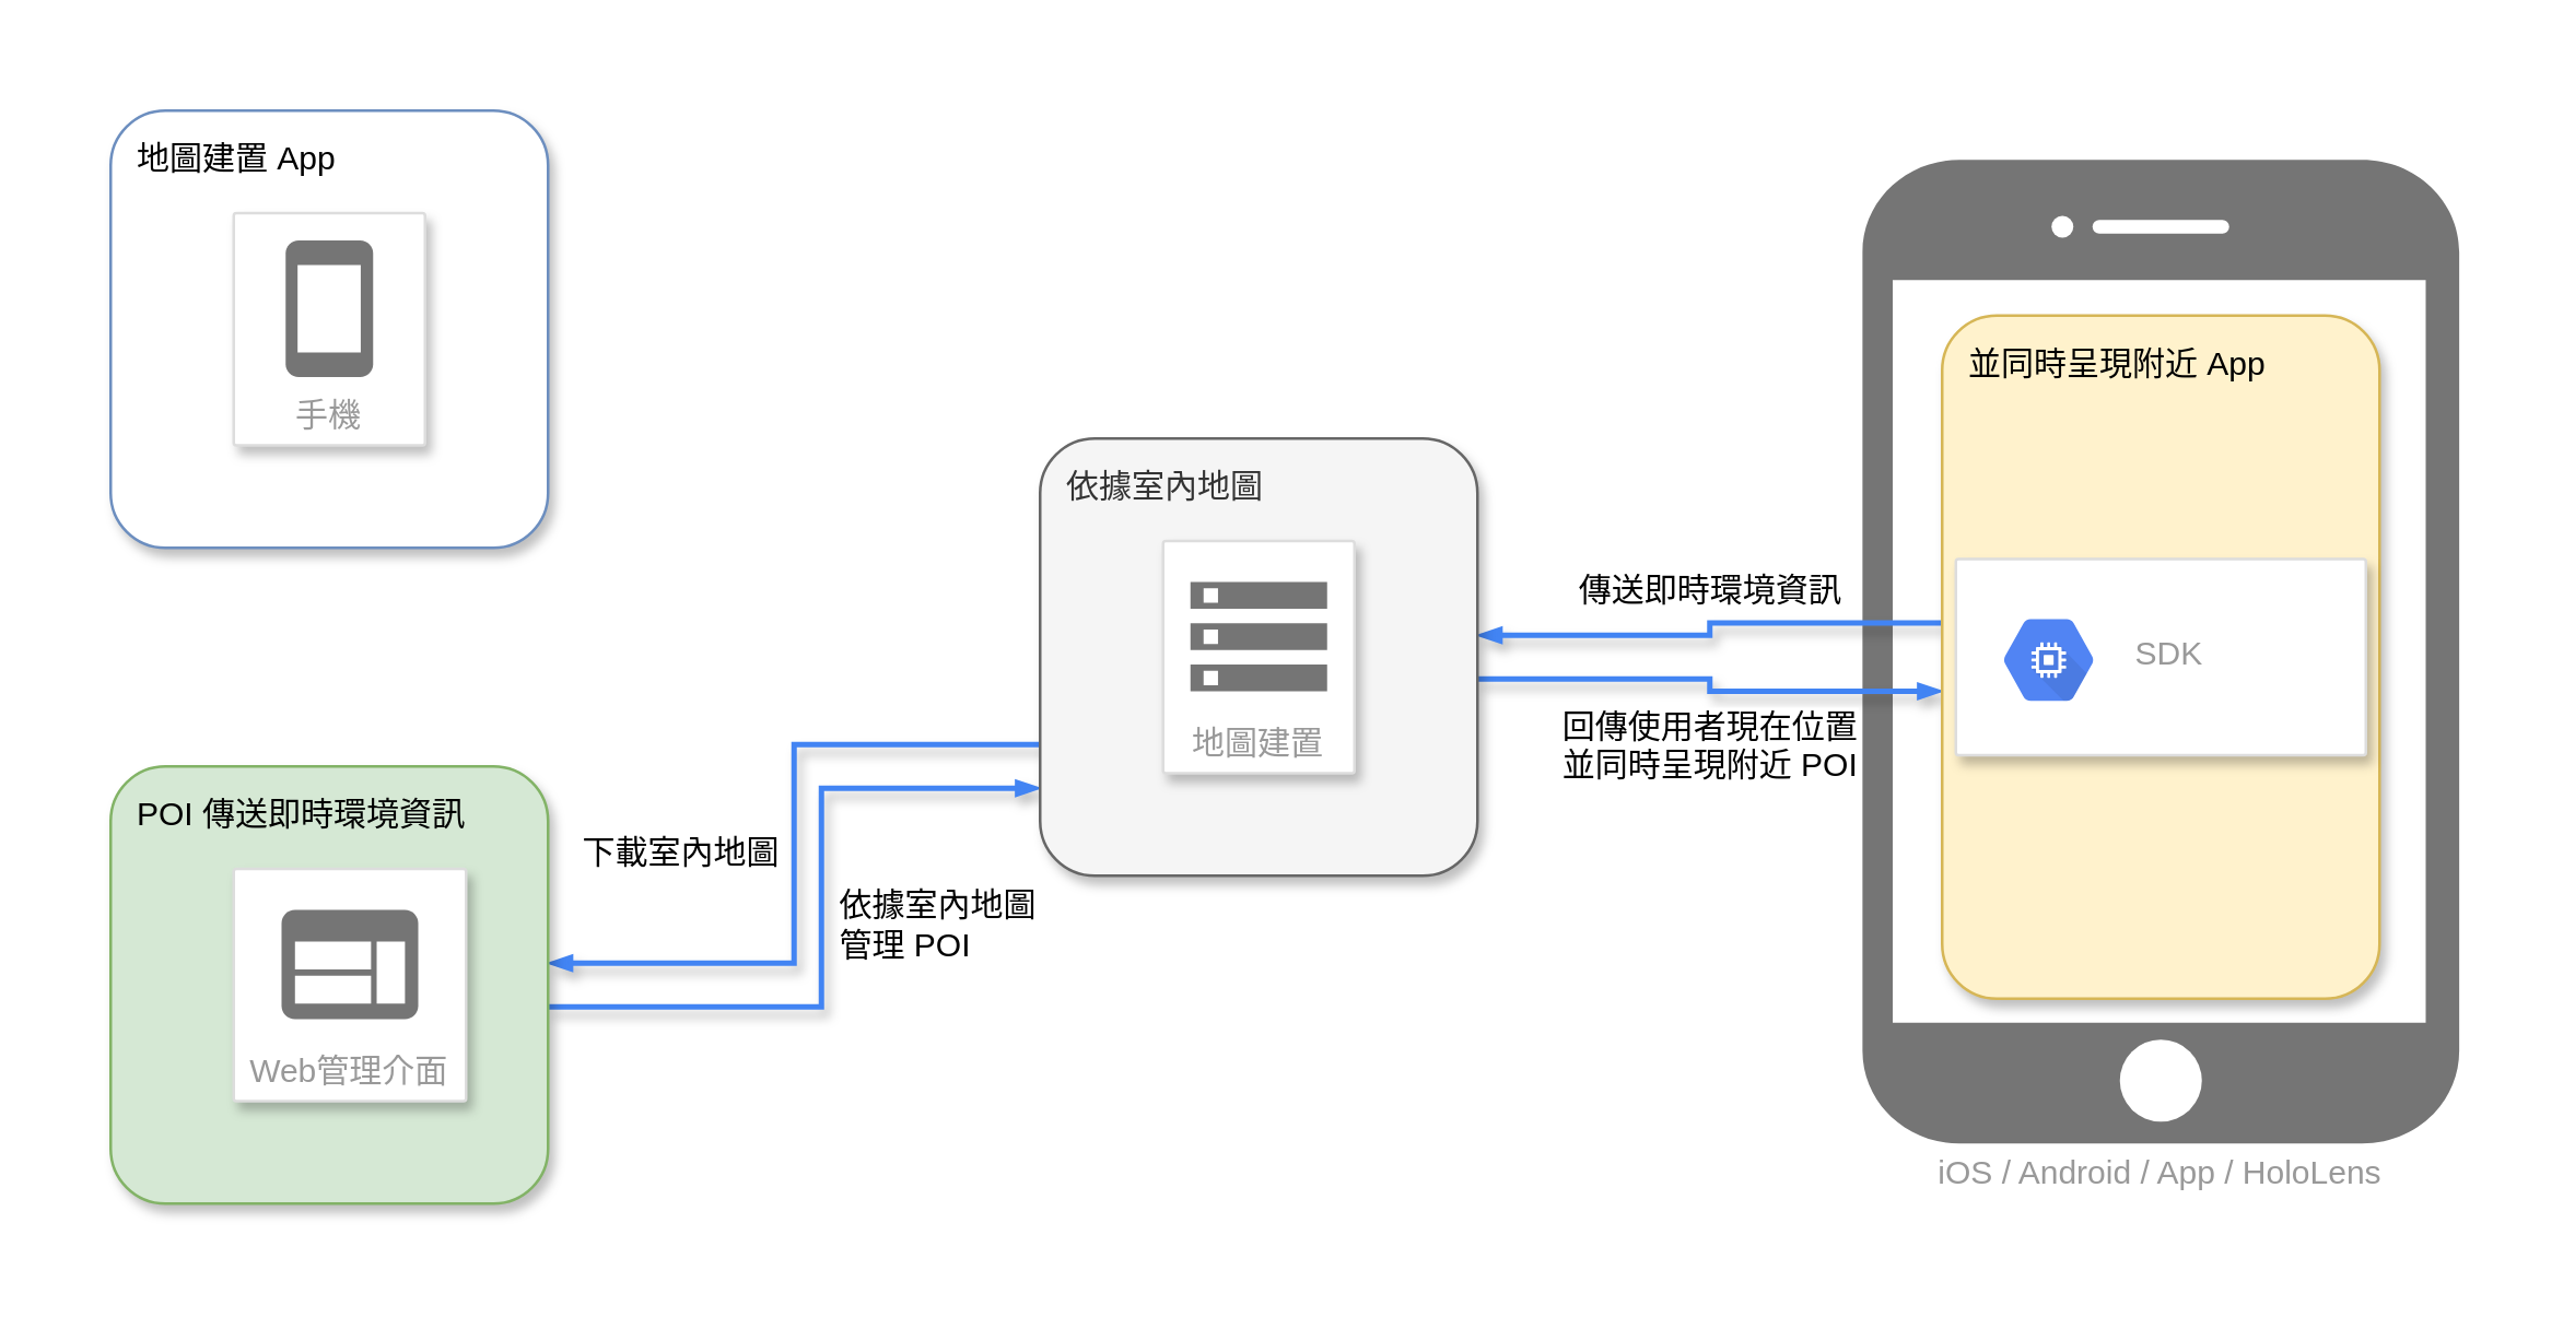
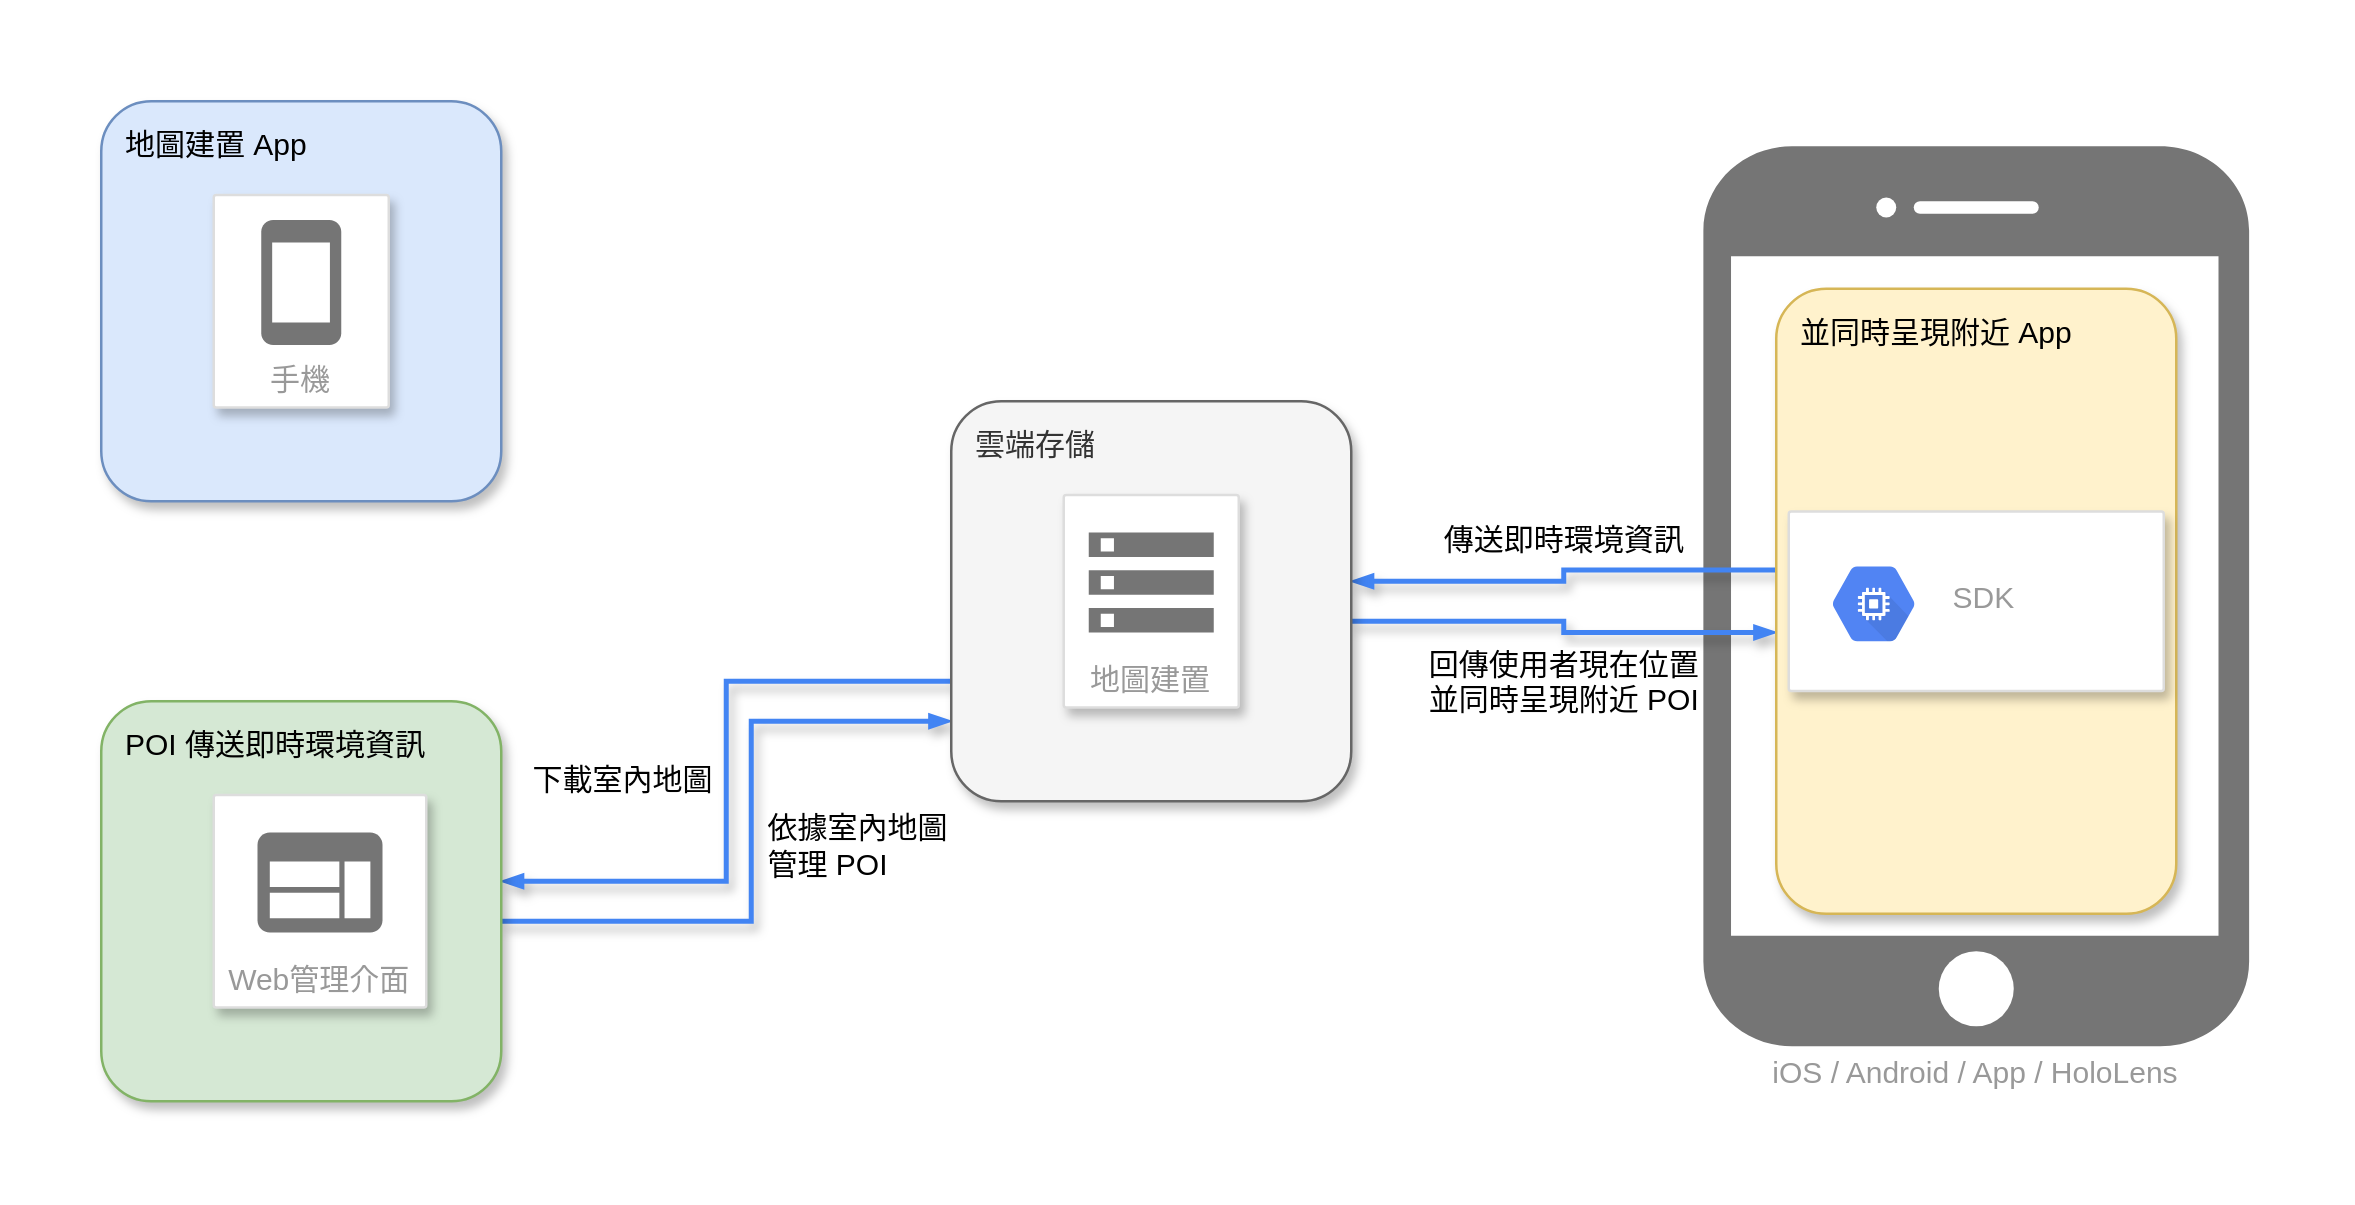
  <mxCell id="0" />
  <mxCell id="1" parent="0" />
  <mxCell id="2" value="" style="rounded=0;whiteSpace=wrap;html=1;shadow=1;glass=0;comic=0;fillColor=none;strokeColor=none;" parent="1" vertex="1"><mxGeometry x="20" y="20" width="900" height="440" as="geometry" /></mxCell>
  <mxCell id="3" value="iOS / Android / App / HoloLens" style="strokeColor=none;shadow=1;strokeWidth=1;rounded=1;absoluteArcSize=1;arcSize=2;labelPosition=center;verticalLabelPosition=middle;align=center;verticalAlign=bottom;spacingLeft=0;fontColor=#999999;fontSize=12;whiteSpace=wrap;spacingBottom=2;fillColor=none;" parent="1" vertex="1"><mxGeometry x="675" y="50" width="230" height="390" as="geometry" /></mxCell>
  <mxCell id="4" value="" style="dashed=0;connectable=0;html=1;fillColor=#757575;strokeColor=none;shape=stencil(rZXdboMwDIWfJrcRsSlllxNbr/cKjKYjGk1QoD+8/QJJGSRjAqmoEuIYO/5OHEowa8q85gSivKl50RJ8IwDXXIv8szIymEhpRYxpGltF5mduxY9SSfda02r1zW/i2LoEIUuuRWujN6sBUIa9gu8kejV6/8OsUFKa1YWSDYGDFzwpzb+0usjjLPAI13m/YBB4hM/q2uPdHQSFvW2os0I0PB3+KVAJOSnA9jTdbaxQXLTtgbkaLzRxXdzB+cKcL0bCQOrYdKmoc0mMxolT0MNbDzRdxhVhdJdshpoSQMiJoX0uEZFiOgebjNpINkrr0WJ/s9cVCchGm0cwD8oDmnQPISNucdkbvjnNms0OZs+bu182DExjwZjBfA5x9QmoVMP/fgUzoy+cYXP2RVUt5fWxQlVKm0d7H7ohgKfhWuxq4zcDaAQz441FW3dutOxZFTDaPj4ByLoiT928ISP4og+q/ScahB8=);part=1;" parent="3" vertex="1"><mxGeometry x="0.5" width="240" height="360" relative="1" as="geometry"><mxPoint x="-120" y="8" as="offset" /></mxGeometry></mxCell>
  <mxCell id="5" value="依據室內地圖&lt;br&gt;管理 POI&amp;nbsp;" style="edgeStyle=orthogonalEdgeStyle;fontSize=12;endArrow=blockThin;endFill=1;rounded=0;strokeWidth=2;endSize=4;startSize=4;dashed=0;strokeColor=#4284F3;exitX=1;exitY=0.55;exitDx=0;exitDy=0;exitPerimeter=0;entryX=0;entryY=0.8;entryDx=0;entryDy=0;entryPerimeter=0;shadow=1;comic=0;html=1;labelBorderColor=none;spacingTop=0;labelPosition=right;verticalLabelPosition=middle;align=left;verticalAlign=middle;spacingLeft=5;" parent="1" source="14" target="18" edge="1"><mxGeometry width="100" relative="1" as="geometry"><mxPoint x="200.333" y="348.67" as="sourcePoint" /><mxPoint x="315" y="371.337" as="targetPoint" /><Array as="points"><mxPoint x="300" y="368" /><mxPoint x="300" y="288" /></Array></mxGeometry></mxCell>
  <mxCell id="6" value="下載室內地圖" style="edgeStyle=orthogonalEdgeStyle;fontSize=12;endArrow=blockThin;endFill=1;rounded=0;strokeWidth=2;endSize=4;startSize=4;dashed=0;strokeColor=#4284F3;exitX=0;exitY=0.7;exitDx=0;exitDy=0;exitPerimeter=0;entryX=1;entryY=0.45;entryDx=0;entryDy=0;entryPerimeter=0;shadow=1;comic=0;html=1;labelBorderColor=none;spacingTop=0;labelPosition=left;verticalLabelPosition=middle;align=right;verticalAlign=middle;spacingRight=4;" parent="1" source="18" target="14" edge="1"><mxGeometry width="100" relative="1" as="geometry"><mxPoint x="210.333" y="378" as="sourcePoint" /><mxPoint x="325" y="240.667" as="targetPoint" /><Array as="points"><mxPoint x="290" y="272" /><mxPoint x="290" y="352" /></Array></mxGeometry></mxCell>
  <mxCell id="7" value="回傳使用者現在位置&lt;br&gt;並同時呈現附近 POI" style="edgeStyle=orthogonalEdgeStyle;fontSize=12;endArrow=blockThin;endFill=1;rounded=0;strokeWidth=2;endSize=4;startSize=4;dashed=0;strokeColor=#4284F3;exitX=1;exitY=0.55;exitDx=0;exitDy=0;exitPerimeter=0;entryX=0;entryY=0.55;entryDx=0;entryDy=0;entryPerimeter=0;shadow=1;comic=0;html=1;labelBorderColor=none;spacingTop=2;labelPosition=center;verticalLabelPosition=bottom;align=center;verticalAlign=top;" parent="1" source="18" target="21" edge="1"><mxGeometry width="100" relative="1" as="geometry"><mxPoint x="470.003" y="210" as="sourcePoint" /><mxPoint x="584.67" y="232.667" as="targetPoint" /></mxGeometry></mxCell>
  <mxCell id="8" value="傳送即時環境資訊" style="edgeStyle=orthogonalEdgeStyle;fontSize=12;endArrow=blockThin;endFill=1;rounded=0;strokeWidth=2;endSize=4;startSize=4;dashed=0;strokeColor=#4284F3;exitX=0;exitY=0.45;exitDx=0;exitDy=0;exitPerimeter=0;entryX=1;entryY=0.45;entryDx=0;entryDy=0;entryPerimeter=0;shadow=1;comic=0;html=1;labelBorderColor=none;spacingTop=0;labelPosition=center;verticalLabelPosition=top;align=center;verticalAlign=bottom;spacingBottom=5;" parent="1" source="21" target="18" edge="1"><mxGeometry width="100" relative="1" as="geometry"><mxPoint x="460.003" y="77.5" as="sourcePoint" /><mxPoint x="574.67" y="100.167" as="targetPoint" /></mxGeometry></mxCell>
  <mxCell id="9" value="" style="group" parent="1" vertex="1" connectable="0"><mxGeometry x="40" y="40" width="160" height="160" as="geometry" /></mxCell>
- <mxCell id="10" value="地圖建置 App" style="points=[[0,0,0],[0.25,0,0],[0.5,0,0],[0.75,0,0],[1,0,0],[1,0.25,0],[1,0.5,0],[1,0.75,0],[1,1,0],[0.75,1,0],[0.5,1,0],[0.25,1,0],[0,1,0],[0,0.75,0],[0,0.5,0],[0,0.25,0]];rounded=1;absoluteArcSize=1;arcSize=40;html=1;strokeColor=#6c8ebf;shadow=1;dashed=0;fontSize=12;align=left;verticalAlign=top;spacing=10;spacingTop=-4;fillColor=#ffffff;glass=0;" parent="9" vertex="1"><mxGeometry width="160" height="160" as="geometry" /></mxCell>
+ <mxCell id="10" value="地圖建置 App" style="points=[[0,0,0],[0.25,0,0],[0.5,0,0],[0.75,0,0],[1,0,0],[1,0.25,0],[1,0.5,0],[1,0.75,0],[1,1,0],[0.75,1,0],[0.5,1,0],[0.25,1,0],[0,1,0],[0,0.75,0],[0,0.5,0],[0,0.25,0]];rounded=1;absoluteArcSize=1;arcSize=40;html=1;strokeColor=#6c8ebf;shadow=1;dashed=0;fontSize=12;align=left;verticalAlign=top;spacing=10;spacingTop=-4;fillColor=#dae8fc;glass=0;" parent="9" vertex="1"><mxGeometry width="160" height="160" as="geometry" /></mxCell>
  <mxCell id="11" value="手機" style="strokeColor=#dddddd;shadow=1;strokeWidth=1;rounded=1;absoluteArcSize=1;arcSize=2;labelPosition=center;verticalLabelPosition=middle;align=center;verticalAlign=bottom;spacingLeft=0;fontColor=#999999;fontSize=12;whiteSpace=wrap;spacingBottom=2;" parent="9" vertex="1"><mxGeometry x="45" y="37.5" width="70" height="85" as="geometry" /></mxCell>
  <mxCell id="12" value="" style="dashed=0;connectable=0;html=1;fillColor=#757575;strokeColor=none;shape=mxgraph.gcp2.phone;part=1;" parent="11" vertex="1"><mxGeometry x="0.5" width="32" height="50" relative="1" as="geometry"><mxPoint x="-16" y="10" as="offset" /></mxGeometry></mxCell>
  <mxCell id="13" value="" style="group" parent="1" vertex="1" connectable="0"><mxGeometry x="40" y="280" width="160" height="160" as="geometry" /></mxCell>
  <mxCell id="14" value="POI 傳送即時環境資訊" style="points=[[0,0,0],[0.25,0,0],[0.5,0,0],[0.75,0,0],[1,0,0],[1,0.25,0],[1,0.55,0],[1,0.75,0],[1,1,0],[0.75,1,0],[0.5,1,0],[0.25,1,0],[0,1,0],[0,0.75,0],[0,0.5,0],[1,0.45,0],[0,0.25,0]];rounded=1;absoluteArcSize=1;arcSize=40;html=1;strokeColor=#82b366;shadow=1;dashed=0;fontSize=12;align=left;verticalAlign=top;spacing=10;spacingTop=-4;fillColor=#d5e8d4;" parent="13" vertex="1"><mxGeometry width="160" height="160" as="geometry" /></mxCell>
  <mxCell id="15" value="Web管理介面" style="strokeColor=#dddddd;shadow=1;strokeWidth=1;rounded=1;absoluteArcSize=1;arcSize=2;labelPosition=center;verticalLabelPosition=middle;align=center;verticalAlign=bottom;spacingLeft=0;fontColor=#999999;fontSize=12;whiteSpace=wrap;spacingBottom=2;" parent="13" vertex="1"><mxGeometry x="45" y="37.5" width="85" height="85" as="geometry" /></mxCell>
  <mxCell id="16" value="" style="dashed=0;connectable=0;html=1;fillColor=#757575;strokeColor=none;shape=mxgraph.gcp2.application;part=1;" parent="15" vertex="1"><mxGeometry x="0.5" width="50" height="40" relative="1" as="geometry"><mxPoint x="-25" y="15" as="offset" /></mxGeometry></mxCell>
  <mxCell id="17" value="" style="group" parent="1" vertex="1" connectable="0"><mxGeometry x="380" y="160" width="160" height="160" as="geometry" /></mxCell>
- <mxCell id="18" value="依據室內地圖" style="points=[[0,0,0],[0.25,0,0],[0.5,0,0],[0.75,0,0],[1,0,0],[1,0.25,0],[1,0.45,0],[1,0.55,0],[1,0.75,0],[1,1,0],[0.75,1,0],[0.5,1,0],[0.25,1,0],[0,1,0],[0,0.8,0],[0,0.5,0],[0,0.7,0],[0,0.25,0]];rounded=1;absoluteArcSize=1;arcSize=40;html=1;strokeColor=#666666;shadow=1;dashed=0;fontSize=12;fontColor=#333333;align=left;verticalAlign=top;spacing=10;spacingTop=-4;fillColor=#f5f5f5;" parent="17" vertex="1"><mxGeometry width="160" height="160" as="geometry" /></mxCell>
+ <mxCell id="18" value="雲端存儲" style="points=[[0,0,0],[0.25,0,0],[0.5,0,0],[0.75,0,0],[1,0,0],[1,0.25,0],[1,0.45,0],[1,0.55,0],[1,0.75,0],[1,1,0],[0.75,1,0],[0.5,1,0],[0.25,1,0],[0,1,0],[0,0.8,0],[0,0.5,0],[0,0.7,0],[0,0.25,0]];rounded=1;absoluteArcSize=1;arcSize=40;html=1;strokeColor=#666666;shadow=1;dashed=0;fontSize=12;fontColor=#333333;align=left;verticalAlign=top;spacing=10;spacingTop=-4;fillColor=#f5f5f5;" parent="17" vertex="1"><mxGeometry width="160" height="160" as="geometry" /></mxCell>
  <mxCell id="19" value="地圖建置" style="strokeColor=#dddddd;shadow=1;strokeWidth=1;rounded=1;absoluteArcSize=1;arcSize=2;labelPosition=center;verticalLabelPosition=middle;align=center;verticalAlign=bottom;spacingLeft=0;fontColor=#999999;fontSize=12;whiteSpace=wrap;spacingBottom=2;" parent="17" vertex="1"><mxGeometry x="45" y="37.5" width="70" height="85" as="geometry" /></mxCell>
  <mxCell id="20" value="" style="dashed=0;connectable=0;html=1;fillColor=#757575;strokeColor=none;shape=mxgraph.gcp2.storage;part=1;" parent="19" vertex="1"><mxGeometry x="0.5" width="50" height="40" relative="1" as="geometry"><mxPoint x="-25" y="15" as="offset" /></mxGeometry></mxCell>
  <mxCell id="21" value="並同時呈現附近 App" style="points=[[0,0,0],[0.25,0,0],[0.5,0,0],[0.75,0,0],[1,0,0],[1,0.25,0],[1,0.5,0],[1,0.75,0],[1,1,0],[0.75,1,0],[0.5,1,0],[0.25,1,0],[0,1,0],[0,0.75,0],[0,0.45,0],[0,0.55,0],[0,0.25,0]];rounded=1;absoluteArcSize=1;arcSize=40;html=1;strokeColor=#d6b656;shadow=1;dashed=0;fontSize=12;align=left;verticalAlign=top;spacing=10;spacingTop=-4;fillColor=#fff2cc;comic=0;" parent="1" vertex="1"><mxGeometry x="710" y="115" width="160" height="250" as="geometry" /></mxCell>
  <mxCell id="22" value="" style="strokeColor=#dddddd;fillColor=#ffffff;shadow=1;strokeWidth=1;rounded=1;absoluteArcSize=1;arcSize=2;fontSize=11;fontColor=#9E9E9E;align=center;html=1;" parent="1" vertex="1"><mxGeometry x="715" y="204.079" width="150" height="71.842" as="geometry" /></mxCell>
  <mxCell id="23" value="&lt;br&gt;SDK" style="dashed=0;connectable=0;html=1;fillColor=#5184F3;strokeColor=none;shape=mxgraph.gcp2.hexIcon;prIcon=compute_engine;part=1;labelPosition=right;verticalLabelPosition=middle;align=left;verticalAlign=top;spacingLeft=5;fontColor=#999999;fontSize=12;spacingTop=-8;" parent="22" vertex="1"><mxGeometry width="50" height="44" relative="1" as="geometry"><mxPoint x="9" y="15" as="offset" /></mxGeometry></mxCell>
  <mxCell id="24" value="" style="ellipse;whiteSpace=wrap;html=1;aspect=fixed;rounded=1;shadow=0;glass=0;comic=0;fillColor=#ffffff;gradientColor=none;strokeColor=none;" parent="1" vertex="1"><mxGeometry x="775" y="380" width="30" height="30" as="geometry" /></mxCell>
  <mxCell id="25" value="" style="rounded=1;whiteSpace=wrap;html=1;shadow=0;glass=0;comic=0;strokeColor=none;rotation=0;perimeterSpacing=0;arcSize=50;" parent="1" vertex="1"><mxGeometry x="765" y="80" width="50" height="5" as="geometry" /></mxCell>
  <mxCell id="26" value="" style="ellipse;whiteSpace=wrap;html=1;aspect=fixed;rounded=1;shadow=0;glass=0;comic=0;fillColor=#ffffff;gradientColor=none;strokeColor=none;" parent="1" vertex="1"><mxGeometry x="750" y="78.5" width="8" height="8" as="geometry" /></mxCell>
